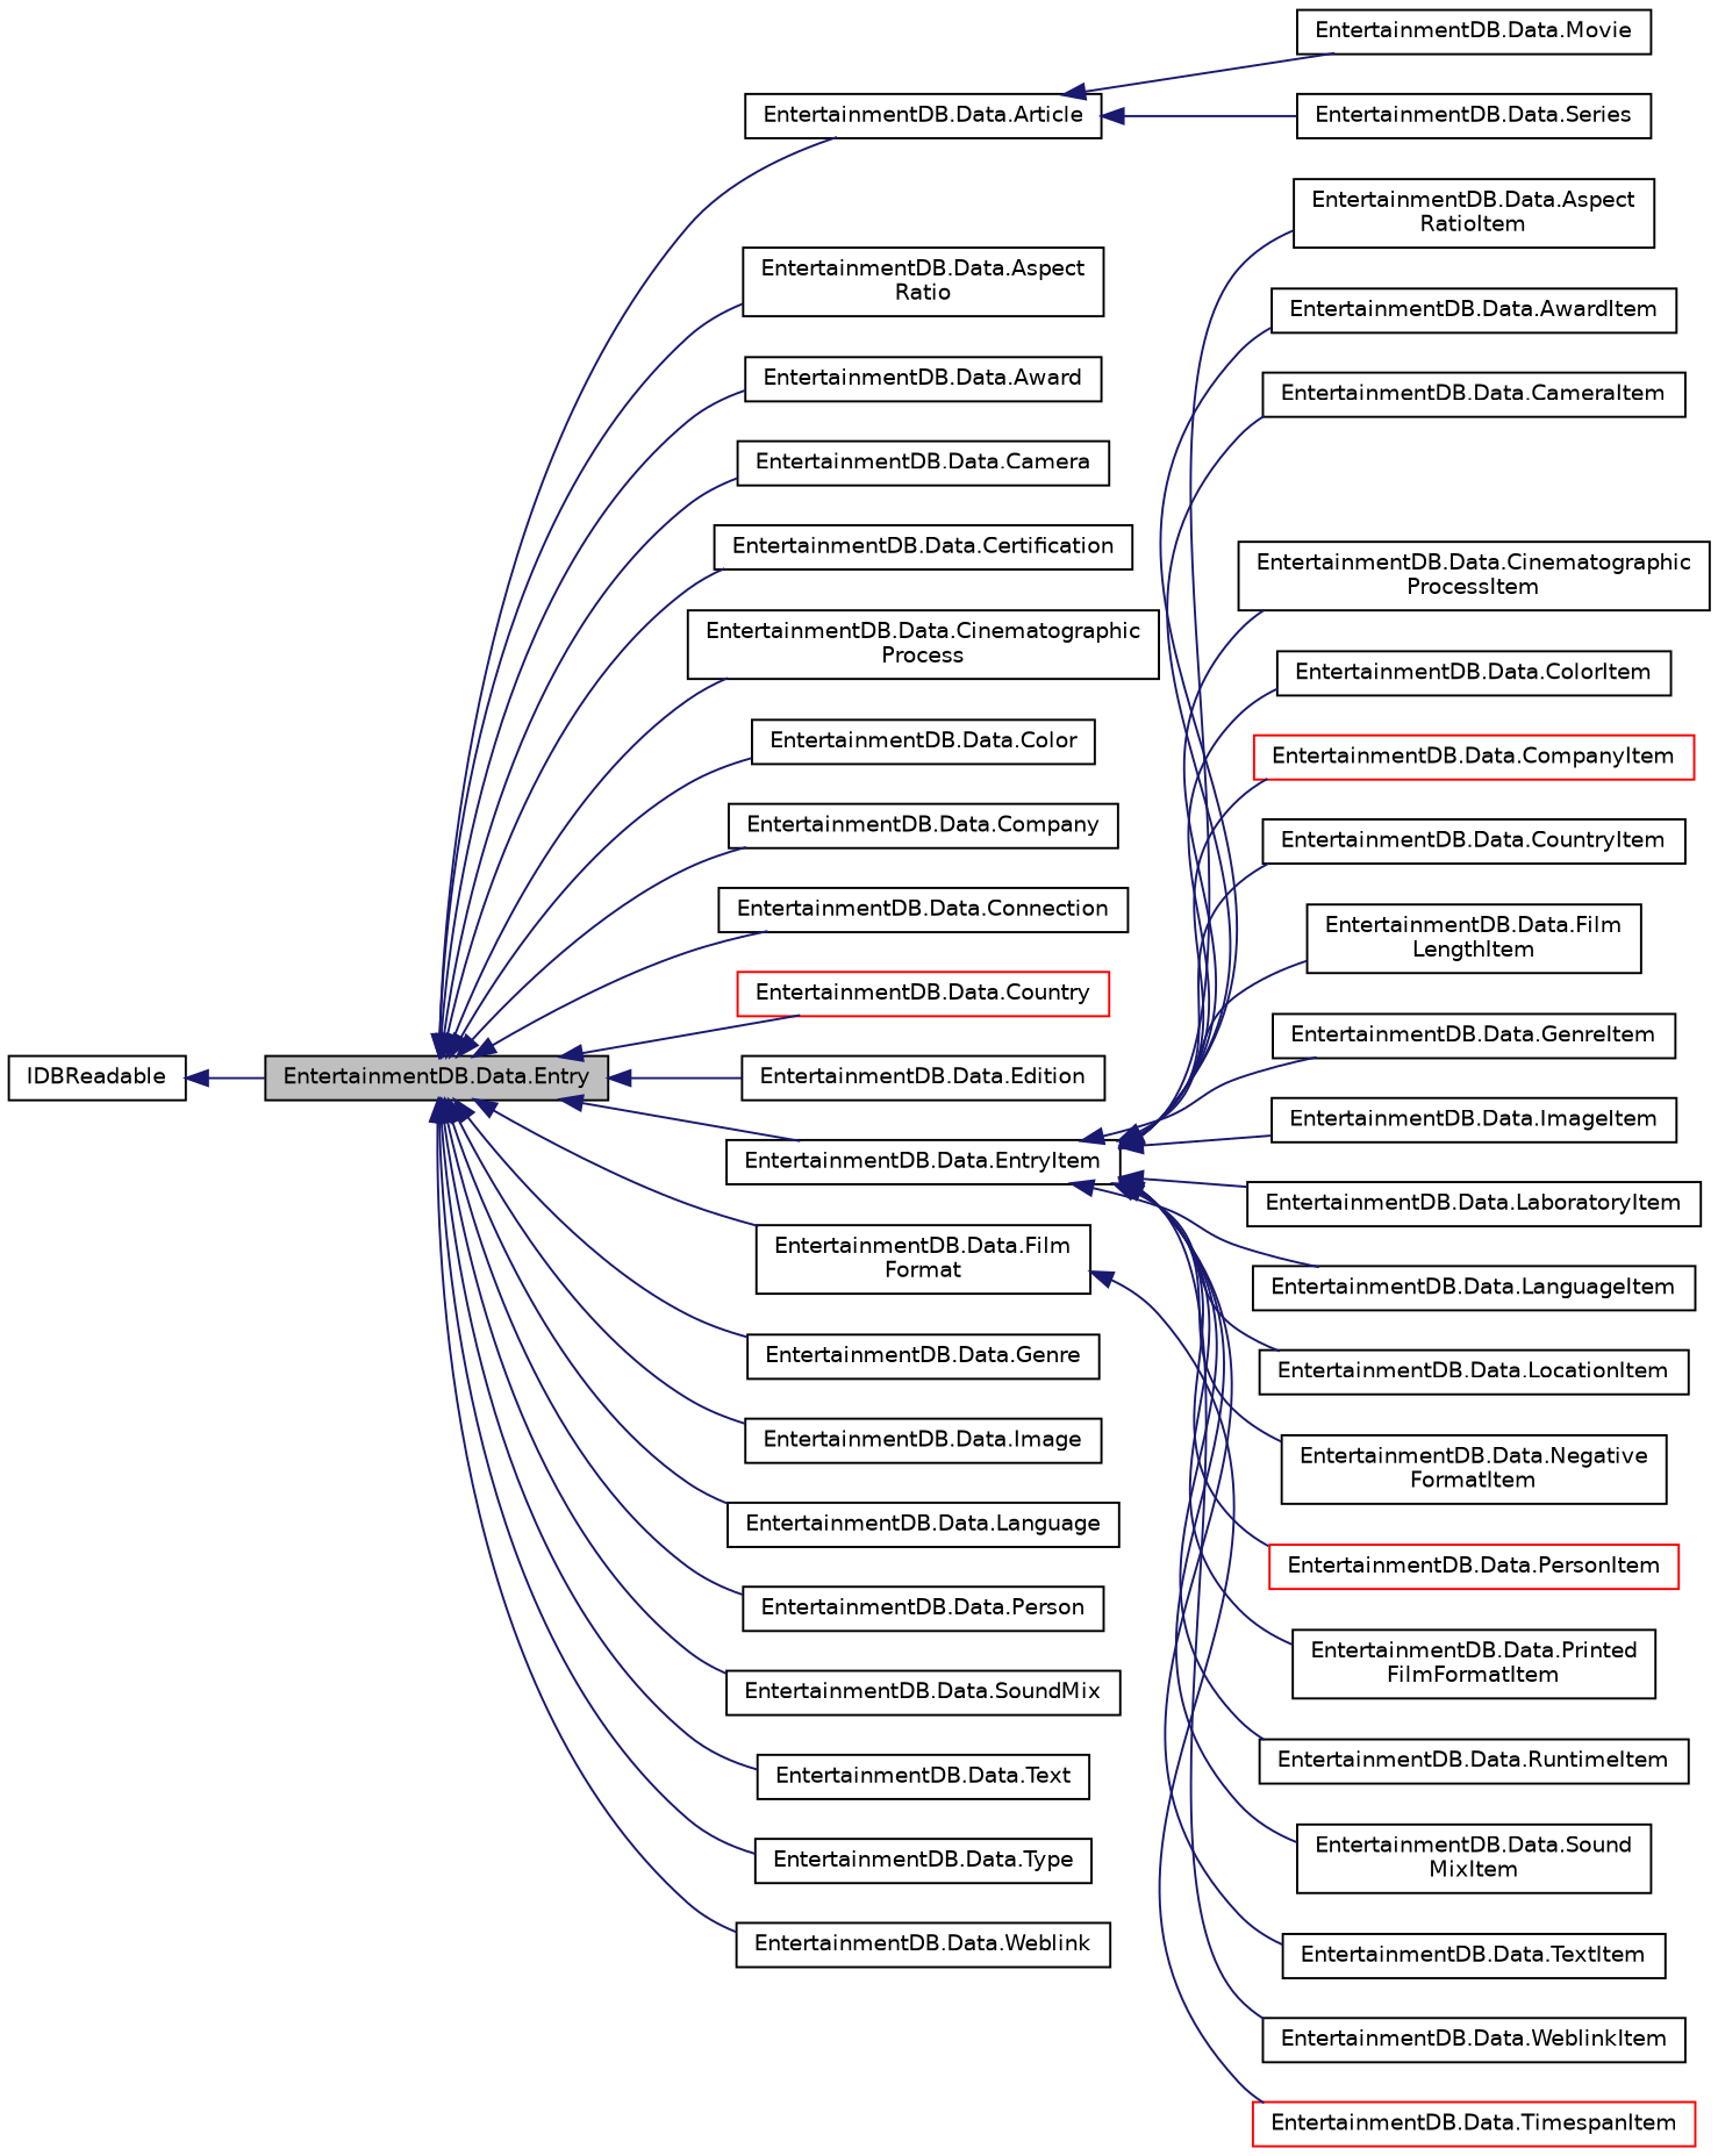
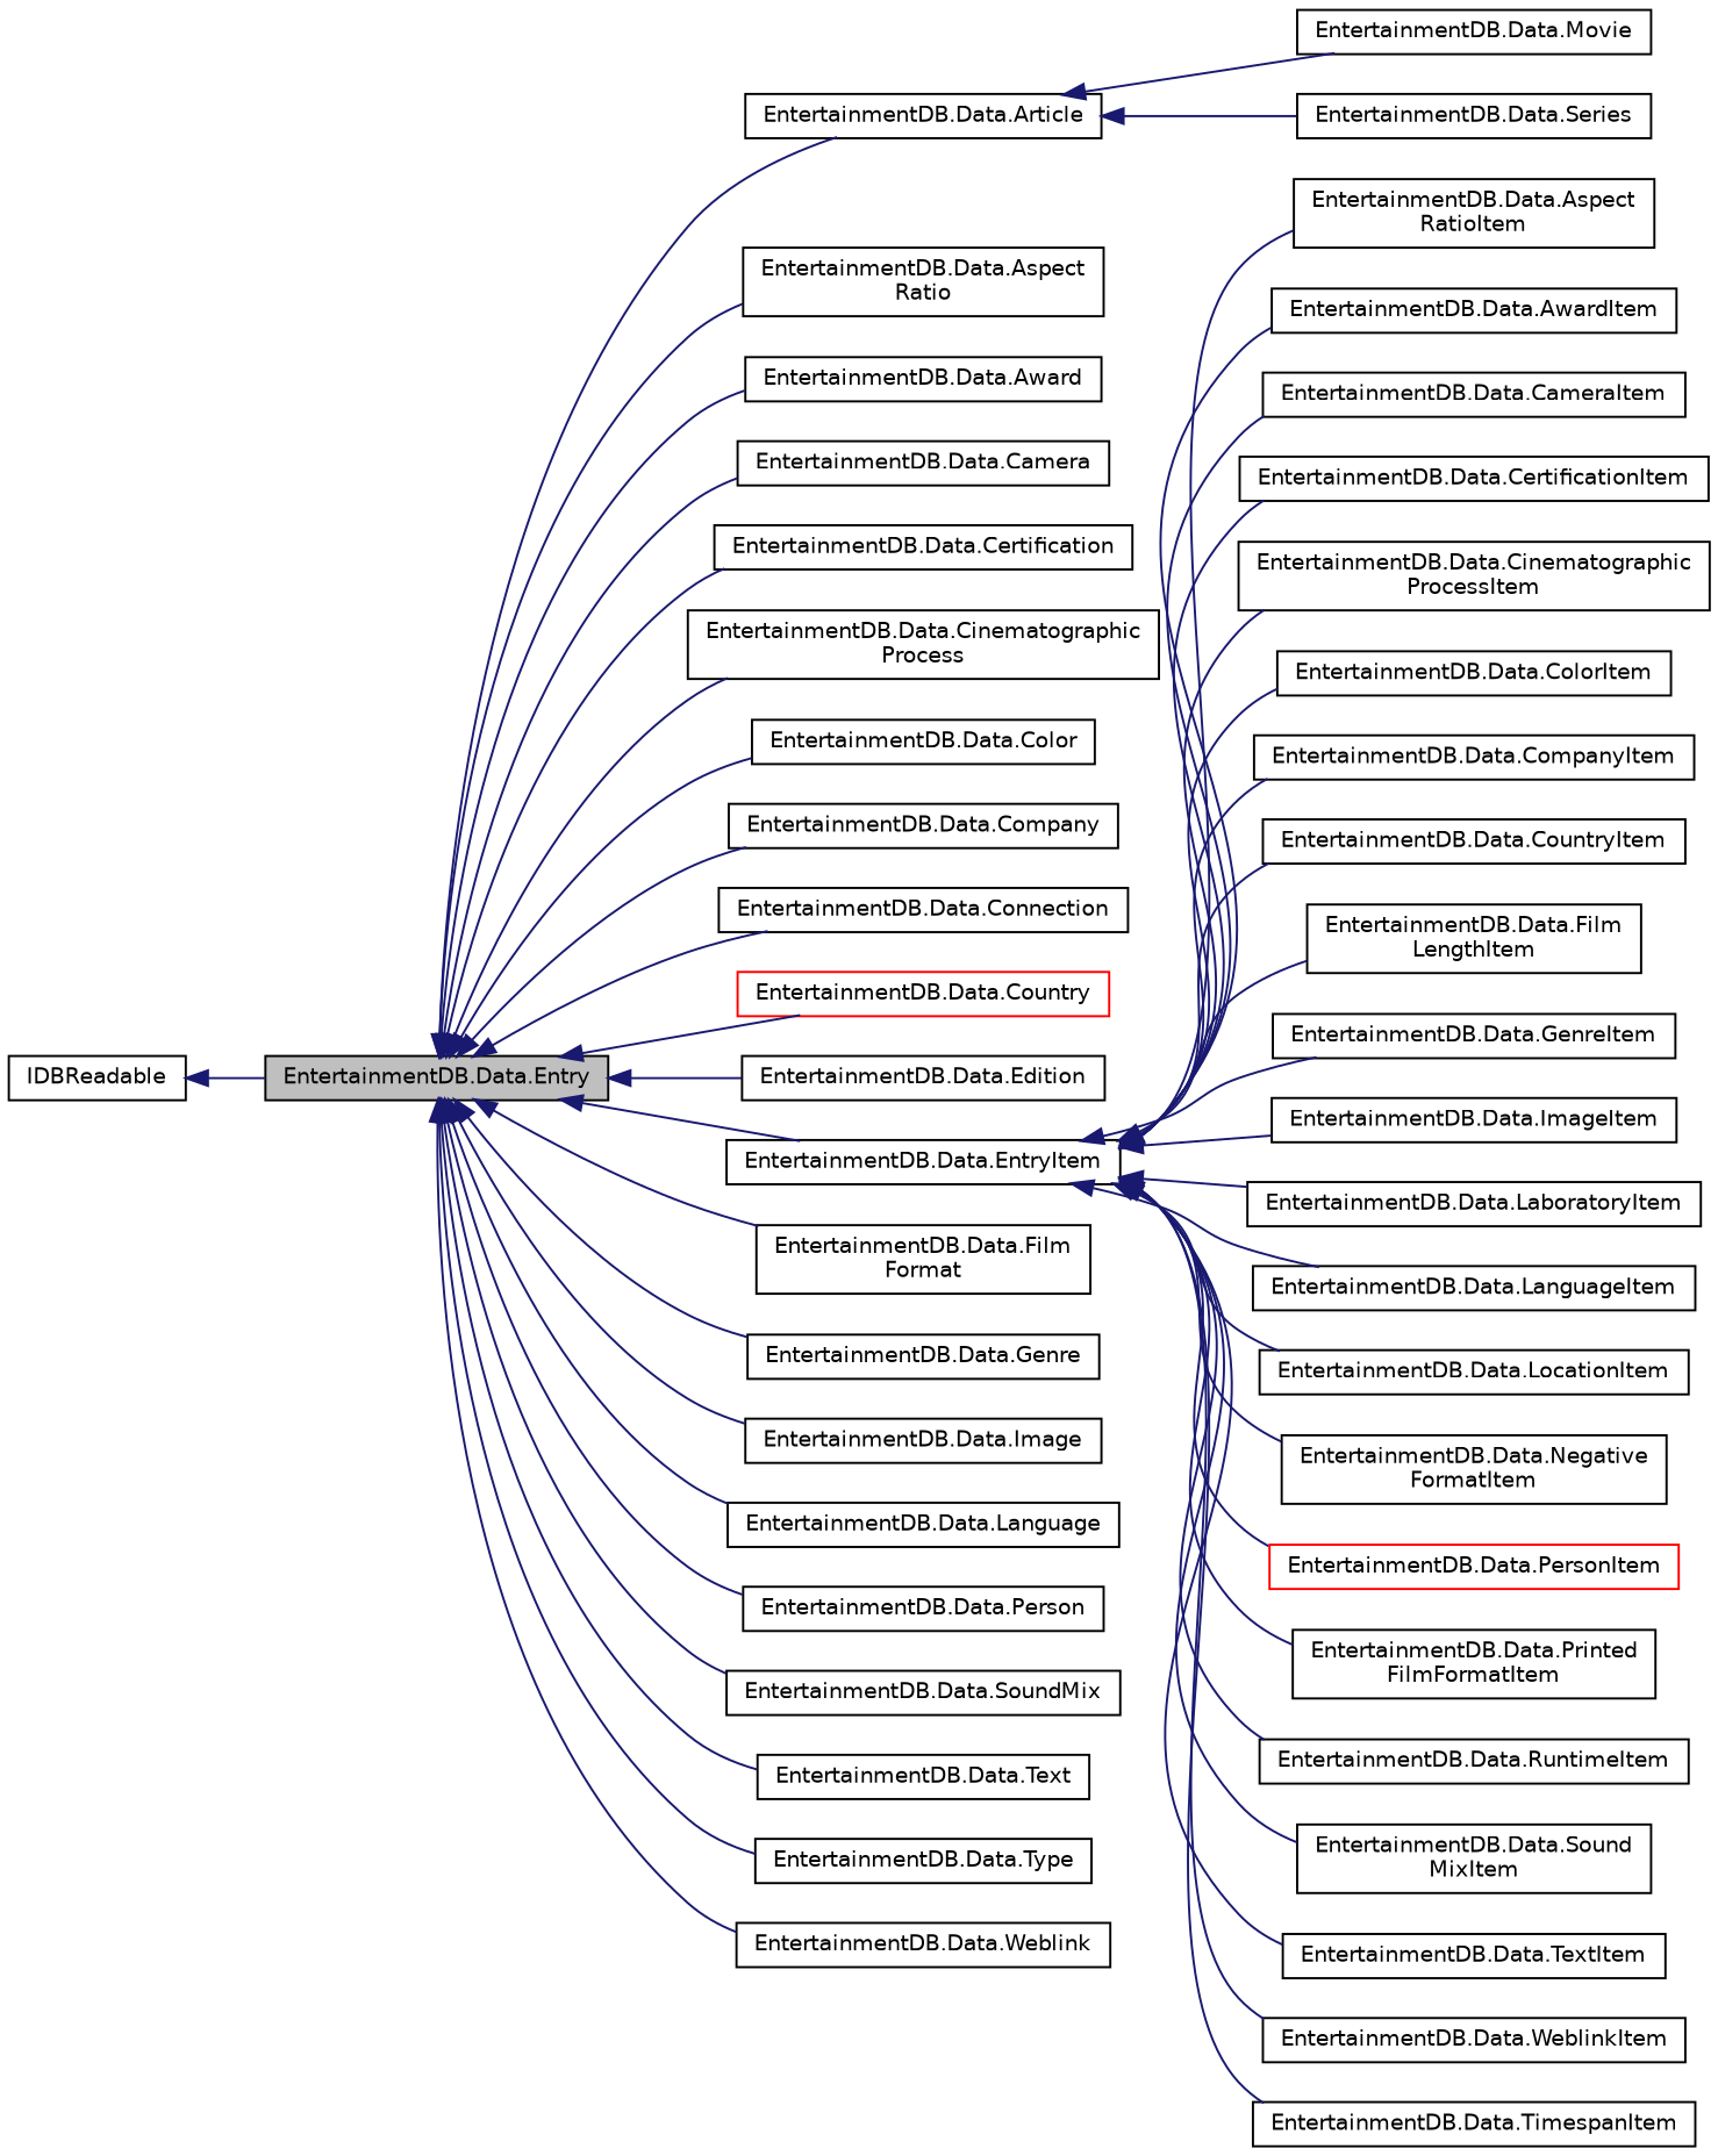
  digraph {
    rankdir=LR
    node [color=black fillcolor=white fontname=Helvetica fontsize=10 shape=record style=filled]
    edge [color=midnightblue dir=back fontname=Helvetica fontsize=10 labelfontname=Helvetica labelfontsize=10 style=solid]
    n1 [fillcolor=grey75 fontcolor=black height=0.2 label="EntertainmentDB.Data.Entry" width=0.4]
    n2 [height=0.2 label="EntertainmentDB.Data.Article" width=0.4]
    n3 [height=0.2 label="EntertainmentDB.Data.Aspect\lRatio" width=0.4]
    n4 [height=0.2 label="EntertainmentDB.Data.Award" width=0.4]
    n5 [height=0.2 label="EntertainmentDB.Data.Camera" width=0.4]
    n6 [height=0.2 label="EntertainmentDB.Data.Certification" width=0.4]
    n7 [height=0.2 label="EntertainmentDB.Data.Cinematographic\lProcess" width=0.4]
    n8 [height=0.2 label="EntertainmentDB.Data.Color" width=0.4]
    n9 [height=0.2 label="EntertainmentDB.Data.Company" width=0.4]
    n10 [height=0.2 label="EntertainmentDB.Data.Connection" width=0.4]
    n11 [color=red height=0.2 label="EntertainmentDB.Data.Country" width=0.4]
    n12 [height=0.2 label="EntertainmentDB.Data.Edition" width=0.4]
    n13 [height=0.2 label="EntertainmentDB.Data.EntryItem" width=0.4]
    n14 [height=0.2 label="EntertainmentDB.Data.Film\lFormat" width=0.4]
    n15 [height=0.2 label="EntertainmentDB.Data.Genre" width=0.4]
    n16 [height=0.2 label="EntertainmentDB.Data.Image" width=0.4]
    n17 [height=0.2 label="EntertainmentDB.Data.Language" width=0.4]
    n18 [height=0.2 label="EntertainmentDB.Data.Person" width=0.4]
    n19 [height=0.2 label="EntertainmentDB.Data.SoundMix" width=0.4]
    n20 [height=0.2 label="EntertainmentDB.Data.Text" width=0.4]
    n21 [height=0.2 label="EntertainmentDB.Data.Type" width=0.4]
    n22 [height=0.2 label="EntertainmentDB.Data.Weblink" width=0.4]
    n23 [height=0.2 label="EntertainmentDB.Data.Movie" width=0.4]
    n24 [height=0.2 label="EntertainmentDB.Data.Series" width=0.4]
    n25 [height=0.2 label="EntertainmentDB.Data.Aspect\lRatioItem" width=0.4]
    n26 [height=0.2 label="EntertainmentDB.Data.AwardItem" width=0.4]
    n27 [height=0.2 label="EntertainmentDB.Data.CameraItem" width=0.4]
+   n28 [height=0.2 label="EntertainmentDB.Data.CertificationItem" width=0.4]
    n29 [height=0.2 label="EntertainmentDB.Data.Cinematographic\lProcessItem" width=0.4]
    n30 [height=0.2 label="EntertainmentDB.Data.ColorItem" width=0.4]
-   n31 [color=red height=0.2 label="EntertainmentDB.Data.CompanyItem" width=0.4]
+   n31 [height=0.2 label="EntertainmentDB.Data.CompanyItem" width=0.4]
    n32 [height=0.2 label="EntertainmentDB.Data.CountryItem" width=0.4]
    n33 [height=0.2 label="EntertainmentDB.Data.Film\lLengthItem" width=0.4]
    n34 [height=0.2 label="EntertainmentDB.Data.GenreItem" width=0.4]
    n35 [height=0.2 label="EntertainmentDB.Data.ImageItem" width=0.4]
    n36 [height=0.2 label="EntertainmentDB.Data.LaboratoryItem" width=0.4]
    n37 [height=0.2 label="EntertainmentDB.Data.LanguageItem" width=0.4]
    n38 [height=0.2 label="EntertainmentDB.Data.LocationItem" width=0.4]
    n39 [height=0.2 label="EntertainmentDB.Data.Negative\lFormatItem" width=0.4]
    n40 [color=red height=0.2 label="EntertainmentDB.Data.PersonItem" width=0.4]
    n41 [height=0.2 label="EntertainmentDB.Data.Printed\lFilmFormatItem" width=0.4]
    n42 [height=0.2 label="EntertainmentDB.Data.RuntimeItem" width=0.4]
    n43 [height=0.2 label="EntertainmentDB.Data.Sound\lMixItem" width=0.4]
    n44 [height=0.2 label="EntertainmentDB.Data.TextItem" width=0.4]
-   n45 [color=red height=0.2 label="EntertainmentDB.Data.TimespanItem" width=0.4]
+   n45 [height=0.2 label="EntertainmentDB.Data.TimespanItem" width=0.4]
    n46 [height=0.2 label="EntertainmentDB.Data.WeblinkItem" width=0.4]
    n47 [height=0.2 label=IDBReadable width=0.4]
    n1 -> n2
    n1 -> n3
    n1 -> n4
    n1 -> n5
    n1 -> n6
    n1 -> n7
    n1 -> n8
    n1 -> n9
    n1 -> n10
    n1 -> n11
    n1 -> n12
    n1 -> n13
    n1 -> n14
    n1 -> n15
    n1 -> n16
    n1 -> n17
    n1 -> n18
    n1 -> n19
    n1 -> n20
    n1 -> n21
    n1 -> n22
    n2 -> n23
    n2 -> n24
    n13 -> n25
    n13 -> n26
    n13 -> n27
+   n13 -> n28
    n13 -> n29
    n13 -> n30
    n13 -> n31
    n13 -> n32
    n13 -> n33
    n13 -> n34
    n13 -> n35
    n13 -> n36
    n13 -> n37
    n13 -> n38
    n13 -> n39
    n13 -> n40
    n13 -> n41
    n13 -> n42
    n13 -> n43
    n13 -> n44
-   n14 -> n45
+   n13 -> n45
    n13 -> n46
    n47 -> n1
  }
